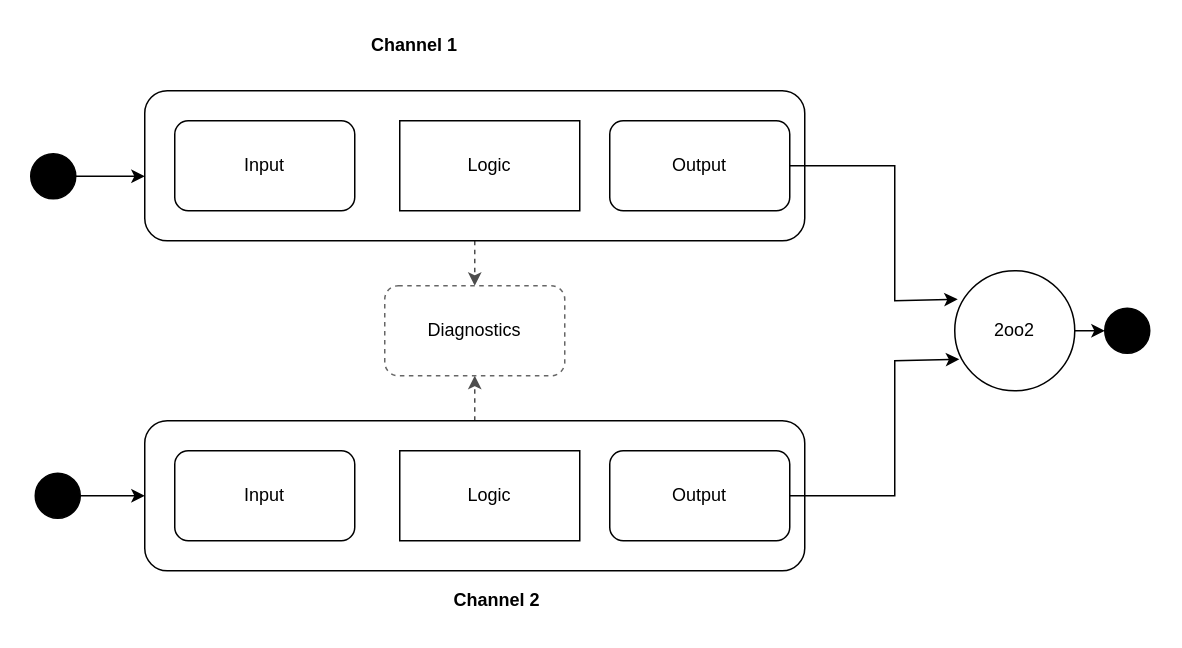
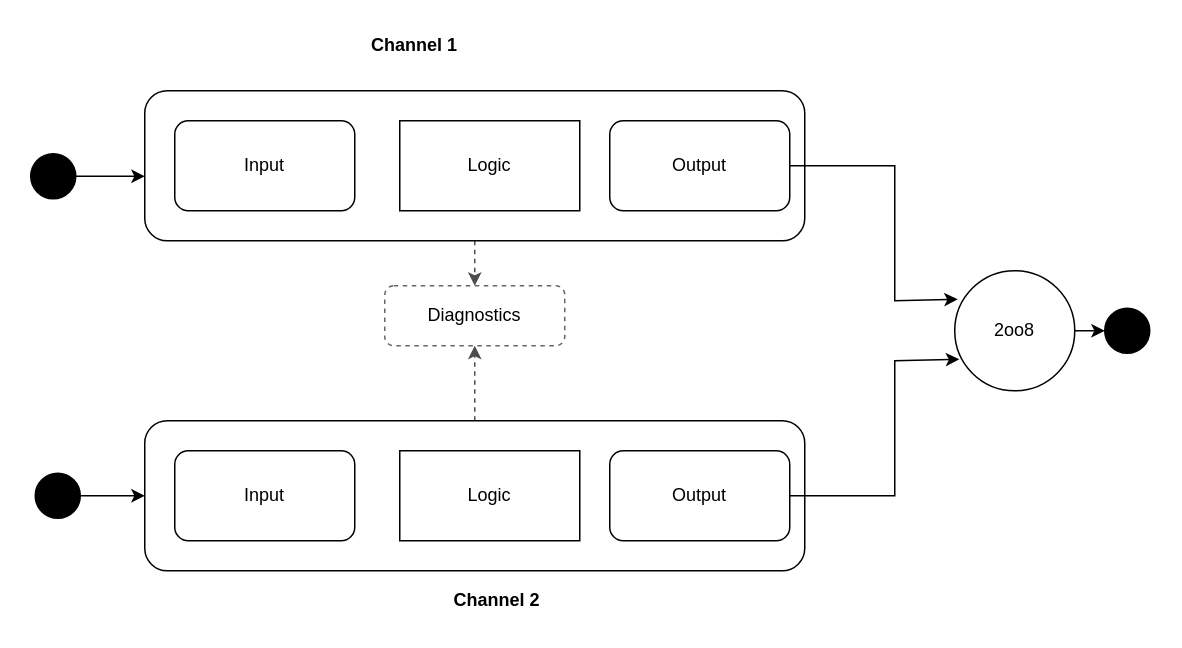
  <mxCell id="0" />
  <mxCell id="1" parent="0" />
  <mxCell id="2" style="edgeStyle=orthogonalEdgeStyle;rounded=0;orthogonalLoop=1;jettySize=auto;html=1;exitX=0.5;exitY=1;exitDx=0;exitDy=0;entryX=0.5;entryY=0;entryDx=0;entryDy=0;dashed=1;strokeColor=#4D4D4D;" parent="1" source="3" target="21" edge="1"><mxGeometry relative="1" as="geometry" /></mxCell>
  <mxCell id="3" value="" style="rounded=1;whiteSpace=wrap;html=1;" parent="1" vertex="1"><mxGeometry x="96" y="60" width="440" height="100" as="geometry" /></mxCell>
  <mxCell id="4" value="Input" style="rounded=1;whiteSpace=wrap;html=1;" parent="1" vertex="1"><mxGeometry x="116" y="80" width="120" height="60" as="geometry" /></mxCell>
  <mxCell id="5" value="Logic" style="rounded=0;whiteSpace=wrap;html=1;" parent="1" vertex="1"><mxGeometry x="266" y="80" width="120" height="60" as="geometry" /></mxCell>
  <mxCell id="6" style="edgeStyle=orthogonalEdgeStyle;rounded=0;orthogonalLoop=1;jettySize=auto;html=1;strokeColor=#000000;entryX=0.025;entryY=0.238;entryDx=0;entryDy=0;entryPerimeter=0;" parent="1" source="7" target="23" edge="1"><mxGeometry relative="1" as="geometry"><mxPoint x="646" y="200" as="targetPoint" /><Array as="points"><mxPoint x="596" y="110" /><mxPoint x="596" y="200" /></Array></mxGeometry></mxCell>
  <mxCell id="7" value="Output" style="rounded=1;whiteSpace=wrap;html=1;" parent="1" vertex="1"><mxGeometry x="406" y="80" width="120" height="60" as="geometry" /></mxCell>
  <mxCell id="8" style="edgeStyle=orthogonalEdgeStyle;rounded=0;orthogonalLoop=1;jettySize=auto;html=1;exitX=1;exitY=0.5;exitDx=0;exitDy=0;exitPerimeter=0;entryX=0;entryY=0.5;entryDx=0;entryDy=0;strokeColor=#000000;" parent="1" target="22" edge="1"><mxGeometry relative="1" as="geometry"><mxPoint x="706" y="220" as="sourcePoint" /></mxGeometry></mxCell>
  <mxCell id="9" style="edgeStyle=orthogonalEdgeStyle;rounded=0;orthogonalLoop=1;jettySize=auto;html=1;exitX=0.5;exitY=0;exitDx=0;exitDy=0;entryX=0.5;entryY=1;entryDx=0;entryDy=0;dashed=1;strokeColor=#4D4D4D;" parent="1" source="10" target="21" edge="1"><mxGeometry relative="1" as="geometry" /></mxCell>
  <mxCell id="10" value="" style="rounded=1;whiteSpace=wrap;html=1;" parent="1" vertex="1"><mxGeometry x="96" y="280" width="440" height="100" as="geometry" /></mxCell>
  <mxCell id="11" value="Input" style="rounded=1;whiteSpace=wrap;html=1;" parent="1" vertex="1"><mxGeometry x="116" y="300" width="120" height="60" as="geometry" /></mxCell>
  <mxCell id="12" value="Logic" style="rounded=0;whiteSpace=wrap;html=1;" parent="1" vertex="1"><mxGeometry x="266" y="300" width="120" height="60" as="geometry" /></mxCell>
  <mxCell id="13" style="edgeStyle=orthogonalEdgeStyle;rounded=0;orthogonalLoop=1;jettySize=auto;html=1;strokeColor=#000000;entryX=0.038;entryY=0.738;entryDx=0;entryDy=0;entryPerimeter=0;" parent="1" source="14" target="23" edge="1"><mxGeometry relative="1" as="geometry"><mxPoint x="646" y="240" as="targetPoint" /><Array as="points"><mxPoint x="596" y="330" /><mxPoint x="596" y="240" /></Array></mxGeometry></mxCell>
  <mxCell id="14" value="Output" style="rounded=1;whiteSpace=wrap;html=1;" parent="1" vertex="1"><mxGeometry x="406" y="300" width="120" height="60" as="geometry" /></mxCell>
  <mxCell id="15" style="edgeStyle=orthogonalEdgeStyle;rounded=0;orthogonalLoop=1;jettySize=auto;html=1;exitX=1;exitY=0.5;exitDx=0;exitDy=0;entryX=0;entryY=0.57;entryDx=0;entryDy=0;entryPerimeter=0;" parent="1" source="16" target="3" edge="1"><mxGeometry relative="1" as="geometry" /></mxCell>
  <mxCell id="16" value="" style="ellipse;whiteSpace=wrap;html=1;aspect=fixed;fillColor=#000000;" parent="1" vertex="1"><mxGeometry x="20" y="102" width="30" height="30" as="geometry" /></mxCell>
  <mxCell id="17" style="edgeStyle=orthogonalEdgeStyle;rounded=0;orthogonalLoop=1;jettySize=auto;html=1;exitX=1;exitY=0.5;exitDx=0;exitDy=0;entryX=0;entryY=0.5;entryDx=0;entryDy=0;" parent="1" source="18" target="10" edge="1"><mxGeometry relative="1" as="geometry" /></mxCell>
  <mxCell id="18" value="" style="ellipse;whiteSpace=wrap;html=1;aspect=fixed;fillColor=#000000;" parent="1" vertex="1"><mxGeometry x="23" y="315" width="30" height="30" as="geometry" /></mxCell>
  <mxCell id="19" value="&lt;b&gt;Channel 2&lt;/b&gt;" style="text;html=1;strokeColor=none;fillColor=none;align=center;verticalAlign=middle;whiteSpace=wrap;rounded=0;" parent="1" vertex="1"><mxGeometry x="296" y="390" width="70" height="20" as="geometry" /></mxCell>
  <mxCell id="20" value="&lt;b&gt;Channel 1&lt;/b&gt;" style="text;html=1;strokeColor=none;fillColor=none;align=center;verticalAlign=middle;whiteSpace=wrap;rounded=0;" parent="1" vertex="1"><mxGeometry x="241" y="20" width="70" height="20" as="geometry" /></mxCell>
- <mxCell id="21" value="Diagnostics" style="rounded=1;whiteSpace=wrap;html=1;fillColor=#FFFFFF;dashed=1;strokeColor=#666666;" parent="1" vertex="1"><mxGeometry x="256" y="190" width="120" height="60" as="geometry" /></mxCell>
+ <mxCell id="21" value="Diagnostics" style="rounded=1;whiteSpace=wrap;html=1;fillColor=#FFFFFF;dashed=1;strokeColor=#666666;" parent="1" vertex="1"><mxGeometry x="256" y="190" width="120" height="40" as="geometry" /></mxCell>
  <mxCell id="22" value="" style="ellipse;whiteSpace=wrap;html=1;aspect=fixed;fillColor=#000000;" parent="1" vertex="1"><mxGeometry x="736" y="205" width="30" height="30" as="geometry" /></mxCell>
- <mxCell id="23" value="2oo2" style="ellipse;whiteSpace=wrap;html=1;aspect=fixed;strokeColor=#000000;fillColor=#FFFFFF;" parent="1" vertex="1"><mxGeometry x="636" y="180" width="80" height="80" as="geometry" /></mxCell>
+ <mxCell id="23" value="2oo8" style="ellipse;whiteSpace=wrap;html=1;aspect=fixed;strokeColor=#000000;fillColor=#FFFFFF;" parent="1" vertex="1"><mxGeometry x="636" y="180" width="80" height="80" as="geometry" /></mxCell>
